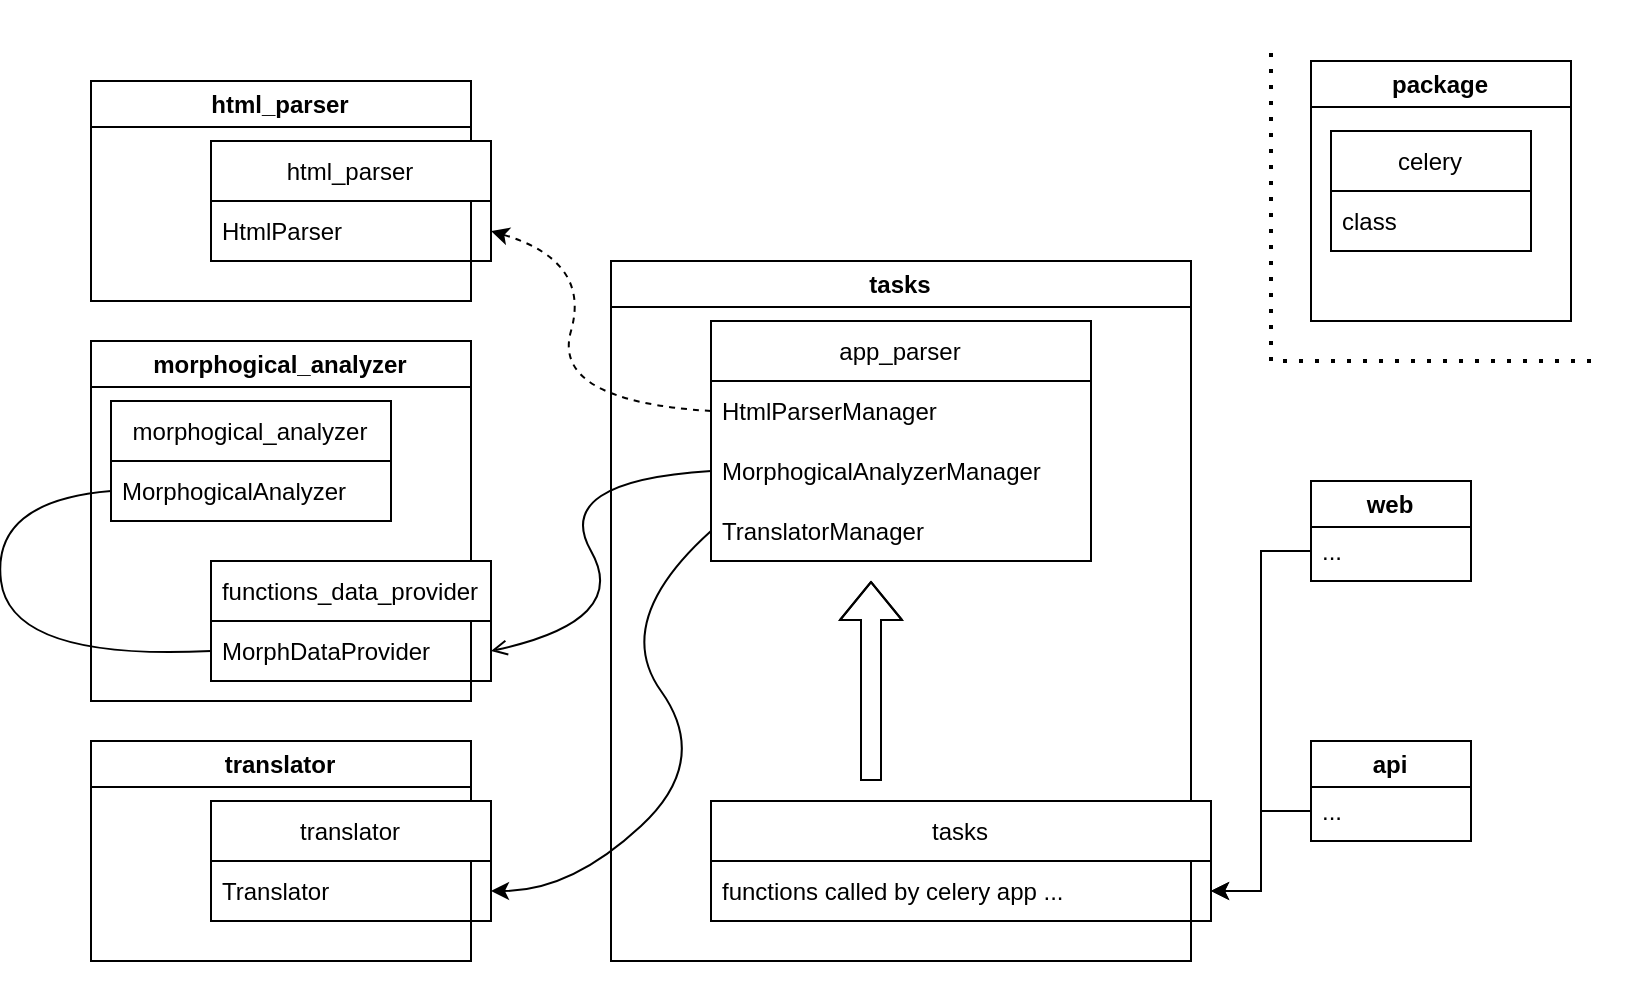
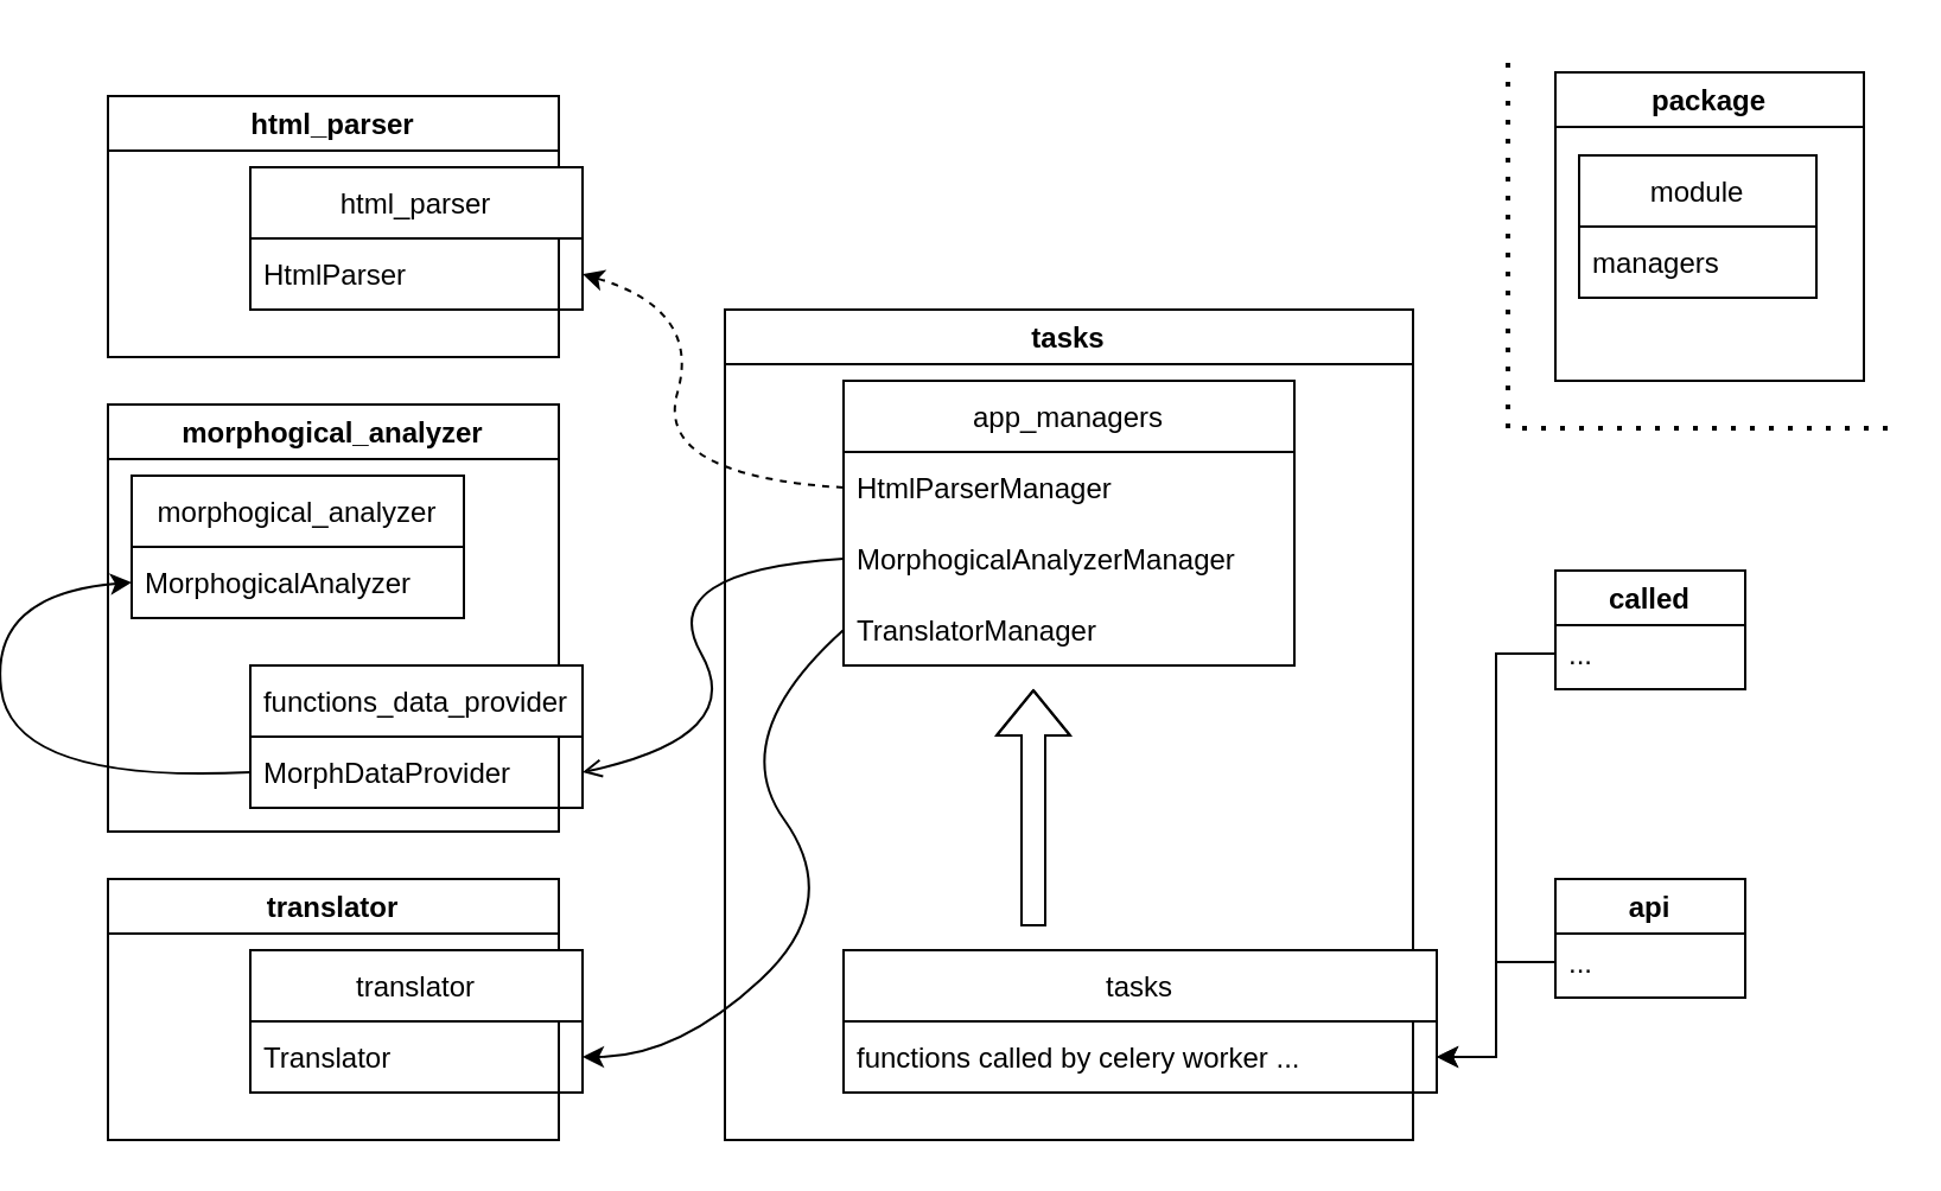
  <mxCell id="0" />
  <mxCell id="1" parent="0" />
  <mxCell id="2" value="html_parser" style="swimlane;" vertex="1" parent="1"><mxGeometry x="20" y="40" width="190" height="110" as="geometry" /></mxCell>
  <mxCell id="3" value="html_parser" style="swimlane;fontStyle=0;childLayout=stackLayout;horizontal=1;startSize=30;horizontalStack=0;resizeParent=1;resizeParentMax=0;resizeLast=0;collapsible=1;marginBottom=0;" vertex="1" parent="2"><mxGeometry x="60" y="30" width="140" height="60" as="geometry" /></mxCell>
  <mxCell id="4" value="HtmlParser" style="text;strokeColor=none;fillColor=none;align=left;verticalAlign=middle;spacingLeft=4;spacingRight=4;overflow=hidden;points=[[0,0.5],[1,0.5]];portConstraint=eastwest;rotatable=0;" vertex="1" parent="3"><mxGeometry y="30" width="140" height="30" as="geometry" /></mxCell>
  <mxCell id="5" value="morphogical_analyzer" style="swimlane;" vertex="1" parent="1"><mxGeometry x="20" y="170" width="190" height="180" as="geometry" /></mxCell>
  <mxCell id="6" value="morphogical_analyzer" style="swimlane;fontStyle=0;childLayout=stackLayout;horizontal=1;startSize=30;horizontalStack=0;resizeParent=1;resizeParentMax=0;resizeLast=0;collapsible=1;marginBottom=0;" vertex="1" parent="5"><mxGeometry x="10" y="30" width="140" height="60" as="geometry" /></mxCell>
  <mxCell id="7" value="MorphogicalAnalyzer" style="text;strokeColor=none;fillColor=none;align=left;verticalAlign=middle;spacingLeft=4;spacingRight=4;overflow=hidden;points=[[0,0.5],[1,0.5]];portConstraint=eastwest;rotatable=0;" vertex="1" parent="6"><mxGeometry y="30" width="140" height="30" as="geometry" /></mxCell>
  <mxCell id="8" value="functions_data_provider" style="swimlane;fontStyle=0;childLayout=stackLayout;horizontal=1;startSize=30;horizontalStack=0;resizeParent=1;resizeParentMax=0;resizeLast=0;collapsible=1;marginBottom=0;" vertex="1" parent="5"><mxGeometry x="60" y="110" width="140" height="60" as="geometry" /></mxCell>
  <mxCell id="9" value="MorphDataProvider" style="text;strokeColor=none;fillColor=none;align=left;verticalAlign=middle;spacingLeft=4;spacingRight=4;overflow=hidden;points=[[0,0.5],[1,0.5]];portConstraint=eastwest;rotatable=0;" vertex="1" parent="8"><mxGeometry y="30" width="140" height="30" as="geometry" /></mxCell>
- <mxCell id="10" value="" style="curved=1;endArrow=none;html=1;rounded=0;entryX=0;entryY=0.5;entryDx=0;entryDy=0;exitX=0;exitY=0.5;exitDx=0;exitDy=0;" edge="1" parent="5" source="9" target="7"><mxGeometry width="50" height="50" relative="1" as="geometry"><mxPoint x="-50" y="130" as="sourcePoint" /><mxPoint y="80" as="targetPoint" /><Array as="points"><mxPoint x="-40" y="160" /><mxPoint x="-50" y="80" /></Array></mxGeometry></mxCell>
+ <mxCell id="10" value="" style="curved=1;endArrow=classic;html=1;rounded=0;entryX=0;entryY=0.5;entryDx=0;entryDy=0;exitX=0;exitY=0.5;exitDx=0;exitDy=0;" edge="1" parent="5" source="9" target="7"><mxGeometry width="50" height="50" relative="1" as="geometry"><mxPoint x="-50" y="130" as="sourcePoint" /><mxPoint y="80" as="targetPoint" /><Array as="points"><mxPoint x="-40" y="160" /><mxPoint x="-50" y="80" /></Array></mxGeometry></mxCell>
  <mxCell id="11" value="translator" style="swimlane;startSize=23;" vertex="1" parent="1"><mxGeometry x="20" y="370" width="190" height="110" as="geometry" /></mxCell>
  <mxCell id="12" value="translator" style="swimlane;fontStyle=0;childLayout=stackLayout;horizontal=1;startSize=30;horizontalStack=0;resizeParent=1;resizeParentMax=0;resizeLast=0;collapsible=1;marginBottom=0;" vertex="1" parent="11"><mxGeometry x="60" y="30" width="140" height="60" as="geometry" /></mxCell>
  <mxCell id="13" value="Translator" style="text;strokeColor=none;fillColor=none;align=left;verticalAlign=middle;spacingLeft=4;spacingRight=4;overflow=hidden;points=[[0,0.5],[1,0.5]];portConstraint=eastwest;rotatable=0;" vertex="1" parent="12"><mxGeometry y="30" width="140" height="30" as="geometry" /></mxCell>
  <mxCell id="14" value="tasks" style="swimlane;" vertex="1" parent="1"><mxGeometry x="280" y="130" width="290" height="350" as="geometry" /></mxCell>
- <mxCell id="15" value="app_parser" style="swimlane;fontStyle=0;childLayout=stackLayout;horizontal=1;startSize=30;horizontalStack=0;resizeParent=1;resizeParentMax=0;resizeLast=0;collapsible=1;marginBottom=0;" vertex="1" parent="14"><mxGeometry x="50" y="30" width="190" height="120" as="geometry"><mxRectangle x="340" y="120" width="110" height="30" as="alternateBounds" /></mxGeometry></mxCell>
+ <mxCell id="15" value="app_managers" style="swimlane;fontStyle=0;childLayout=stackLayout;horizontal=1;startSize=30;horizontalStack=0;resizeParent=1;resizeParentMax=0;resizeLast=0;collapsible=1;marginBottom=0;" vertex="1" parent="14"><mxGeometry x="50" y="30" width="190" height="120" as="geometry"><mxRectangle x="340" y="120" width="110" height="30" as="alternateBounds" /></mxGeometry></mxCell>
  <mxCell id="16" value="HtmlParserManager" style="text;strokeColor=none;fillColor=none;align=left;verticalAlign=middle;spacingLeft=4;spacingRight=4;overflow=hidden;points=[[0,0.5],[1,0.5]];portConstraint=eastwest;rotatable=0;" vertex="1" parent="15"><mxGeometry y="30" width="190" height="30" as="geometry" /></mxCell>
  <mxCell id="17" value="MorphogicalAnalyzerManager" style="text;strokeColor=none;fillColor=none;align=left;verticalAlign=middle;spacingLeft=4;spacingRight=4;overflow=hidden;points=[[0,0.5],[1,0.5]];portConstraint=eastwest;rotatable=0;" vertex="1" parent="15"><mxGeometry y="60" width="190" height="30" as="geometry" /></mxCell>
  <mxCell id="18" value="TranslatorManager" style="text;strokeColor=none;fillColor=none;align=left;verticalAlign=middle;spacingLeft=4;spacingRight=4;overflow=hidden;points=[[0,0.5],[1,0.5]];portConstraint=eastwest;rotatable=0;" vertex="1" parent="15"><mxGeometry y="90" width="190" height="30" as="geometry" /></mxCell>
  <mxCell id="19" value="tasks" style="swimlane;fontStyle=0;childLayout=stackLayout;horizontal=1;startSize=30;horizontalStack=0;resizeParent=1;resizeParentMax=0;resizeLast=0;collapsible=1;marginBottom=0;" vertex="1" parent="14"><mxGeometry x="50" y="270" width="250" height="60" as="geometry" /></mxCell>
- <mxCell id="20" value="functions called by celery app ..." style="text;strokeColor=none;fillColor=none;align=left;verticalAlign=middle;spacingLeft=4;spacingRight=4;overflow=hidden;points=[[0,0.5],[1,0.5]];portConstraint=eastwest;rotatable=0;" vertex="1" parent="19"><mxGeometry y="30" width="250" height="30" as="geometry" /></mxCell>
+ <mxCell id="20" value="functions called by celery worker ..." style="text;strokeColor=none;fillColor=none;align=left;verticalAlign=middle;spacingLeft=4;spacingRight=4;overflow=hidden;points=[[0,0.5],[1,0.5]];portConstraint=eastwest;rotatable=0;" vertex="1" parent="19"><mxGeometry y="30" width="250" height="30" as="geometry" /></mxCell>
  <mxCell id="21" value="" style="shape=flexArrow;endArrow=classic;html=1;rounded=0;" edge="1" parent="14"><mxGeometry width="50" height="50" relative="1" as="geometry"><mxPoint x="130" y="260" as="sourcePoint" /><mxPoint x="130" y="160" as="targetPoint" /><Array as="points"><mxPoint x="130" y="220" /></Array></mxGeometry></mxCell>
  <mxCell id="22" value="api" style="swimlane;" vertex="1" parent="1"><mxGeometry x="630" y="370" width="80" height="50" as="geometry" /></mxCell>
  <mxCell id="23" value="..." style="text;strokeColor=none;fillColor=none;align=left;verticalAlign=middle;spacingLeft=4;spacingRight=4;overflow=hidden;points=[[0,0.5],[1,0.5]];portConstraint=eastwest;rotatable=0;" vertex="1" parent="22"><mxGeometry y="20" width="80" height="30" as="geometry" /></mxCell>
- <mxCell id="24" value="web" style="swimlane;" vertex="1" parent="1"><mxGeometry x="630" y="240" width="80" height="50" as="geometry" /></mxCell>
+ <mxCell id="24" value="called" style="swimlane;" vertex="1" parent="1"><mxGeometry x="630" y="240" width="80" height="50" as="geometry" /></mxCell>
  <mxCell id="25" value="..." style="text;strokeColor=none;fillColor=none;align=left;verticalAlign=middle;spacingLeft=4;spacingRight=4;overflow=hidden;points=[[0,0.5],[1,0.5]];portConstraint=eastwest;rotatable=0;" vertex="1" parent="24"><mxGeometry y="20" width="80" height="30" as="geometry" /></mxCell>
  <mxCell id="26" value="" style="curved=1;endArrow=classic;html=1;rounded=0;exitX=0;exitY=0.5;exitDx=0;exitDy=0;entryX=1;entryY=0.5;entryDx=0;entryDy=0;dashed=1;" edge="1" parent="1" source="16" target="4"><mxGeometry width="50" height="50" relative="1" as="geometry"><mxPoint x="240" y="220" as="sourcePoint" /><mxPoint x="290" y="170" as="targetPoint" /><Array as="points"><mxPoint x="250" y="200" /><mxPoint x="270" y="130" /></Array></mxGeometry></mxCell>
  <mxCell id="27" value="" style="curved=1;endArrow=open;html=1;rounded=0;entryX=1;entryY=0.5;entryDx=0;entryDy=0;exitX=0;exitY=0.5;exitDx=0;exitDy=0;" edge="1" parent="1" source="17" target="9"><mxGeometry width="50" height="50" relative="1" as="geometry"><mxPoint x="240" y="310" as="sourcePoint" /><mxPoint x="290" y="260" as="targetPoint" /><Array as="points"><mxPoint x="250" y="240" /><mxPoint x="290" y="310" /></Array></mxGeometry></mxCell>
  <mxCell id="28" value="" style="curved=1;endArrow=classic;html=1;rounded=0;entryX=1;entryY=0.5;entryDx=0;entryDy=0;exitX=0;exitY=0.5;exitDx=0;exitDy=0;" edge="1" parent="1" source="18" target="13"><mxGeometry width="50" height="50" relative="1" as="geometry"><mxPoint x="240" y="440" as="sourcePoint" /><mxPoint x="290" y="390" as="targetPoint" /><Array as="points"><mxPoint x="280" y="310" /><mxPoint x="330" y="380" /><mxPoint x="260" y="445" /></Array></mxGeometry></mxCell>
  <mxCell id="29" value="" style="edgeStyle=orthogonalEdgeStyle;rounded=0;orthogonalLoop=1;jettySize=auto;html=1;" edge="1" parent="1" source="23" target="20"><mxGeometry relative="1" as="geometry" /></mxCell>
  <mxCell id="30" value="" style="edgeStyle=orthogonalEdgeStyle;rounded=0;orthogonalLoop=1;jettySize=auto;html=1;entryX=1;entryY=0.5;entryDx=0;entryDy=0;" edge="1" parent="1" source="25" target="20"><mxGeometry relative="1" as="geometry" /></mxCell>
  <mxCell id="31" value="package" style="swimlane;" vertex="1" parent="1"><mxGeometry x="630" y="30" width="130" height="130" as="geometry" /></mxCell>
- <mxCell id="32" value="celery" style="swimlane;fontStyle=0;childLayout=stackLayout;horizontal=1;startSize=30;horizontalStack=0;resizeParent=1;resizeParentMax=0;resizeLast=0;collapsible=1;marginBottom=0;" vertex="1" parent="31"><mxGeometry x="10" y="35" width="100" height="60" as="geometry" /></mxCell>
- <mxCell id="33" value="class" style="text;strokeColor=none;fillColor=none;align=left;verticalAlign=middle;spacingLeft=4;spacingRight=4;overflow=hidden;points=[[0,0.5],[1,0.5]];portConstraint=eastwest;rotatable=0;" vertex="1" parent="32"><mxGeometry y="30" width="100" height="30" as="geometry" /></mxCell>
+ <mxCell id="32" value="module" style="swimlane;fontStyle=0;childLayout=stackLayout;horizontal=1;startSize=30;horizontalStack=0;resizeParent=1;resizeParentMax=0;resizeLast=0;collapsible=1;marginBottom=0;" vertex="1" parent="31"><mxGeometry x="10" y="35" width="100" height="60" as="geometry" /></mxCell>
+ <mxCell id="33" value="managers" style="text;strokeColor=none;fillColor=none;align=left;verticalAlign=middle;spacingLeft=4;spacingRight=4;overflow=hidden;points=[[0,0.5],[1,0.5]];portConstraint=eastwest;rotatable=0;" vertex="1" parent="32"><mxGeometry y="30" width="100" height="30" as="geometry" /></mxCell>
  <mxCell id="34" value="" style="endArrow=none;dashed=1;html=1;dashPattern=1 3;strokeWidth=2;rounded=0;" edge="1" parent="1"><mxGeometry width="50" height="50" relative="1" as="geometry"><mxPoint x="770" y="180" as="sourcePoint" /><mxPoint x="610" as="targetPoint" y="20" /><Array as="points"><mxPoint x="610" y="180" /></Array></mxGeometry></mxCell>
